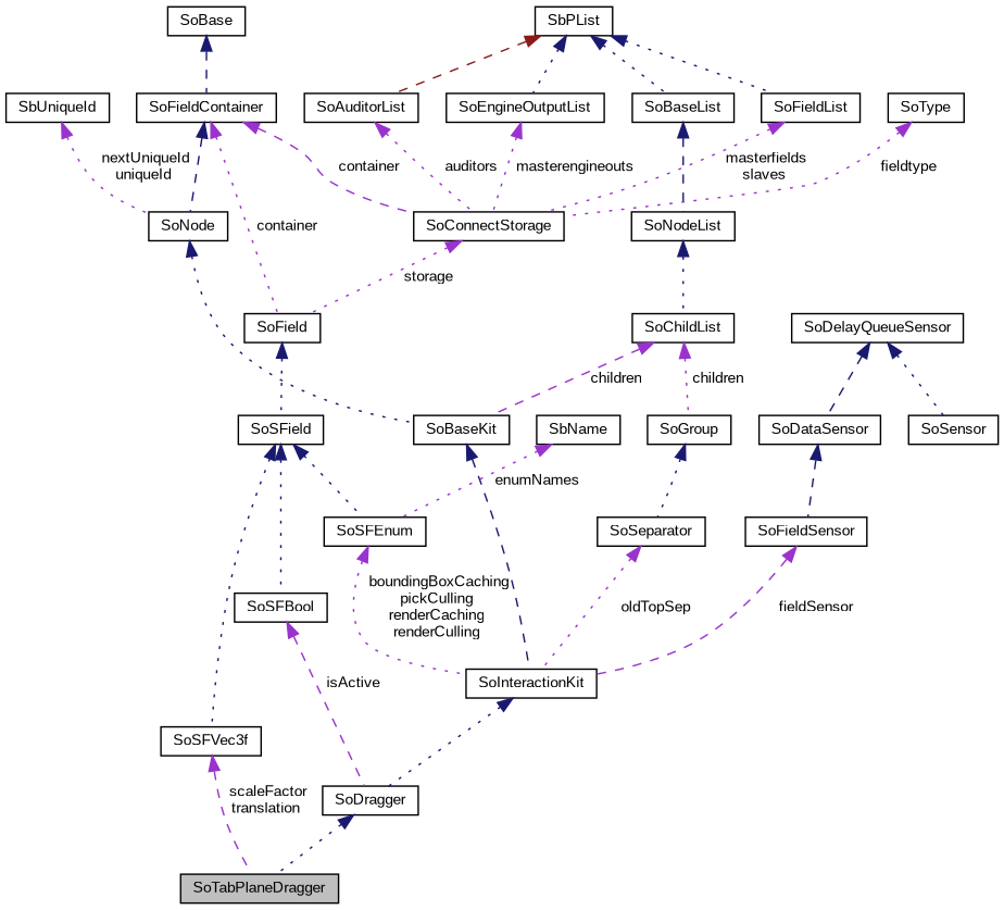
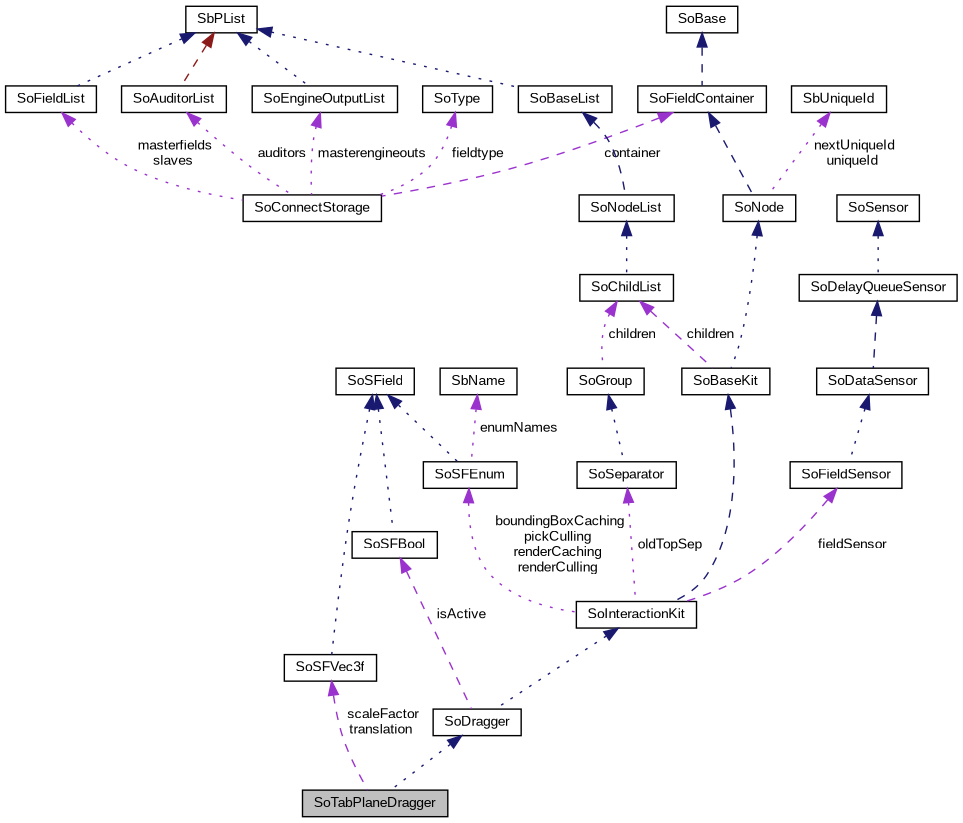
  digraph {
    fontname="Liberation Sans"
    node [color=black fillcolor=white fontname="Liberation Sans" fontsize=10 shape=record style=filled]
    edge [color=midnightblue dir=back fontname="Liberation Sans" fontsize=10 labelfontname=Helvetica labelfontsize=10 style=dotted]
    n1 [fillcolor=grey75 fontcolor=black height=0.2 label=SoTabPlaneDragger width=0.4]
    n2 [height=0.2 label=SoDragger width=0.4]
    n3 [height=0.2 label=SoInteractionKit width=0.4]
    n4 [height=0.2 label=SoBaseKit width=0.4]
    n5 [height=0.2 label=SoNode width=0.4]
    n6 [height=0.2 label=SoGroup width=0.4]
    n7 [height=0.2 label=SoSeparator width=0.4]
    n8 [height=0.2 label=SoFieldContainer width=0.4]
-   n9 [height=0.2 label=SoField width=0.4]
    n10 [height=0.2 label=SoConnectStorage width=0.4]
    n11 [height=0.2 label=SoSField width=0.4]
    n12 [height=0.2 label=SoBase width=0.4]
    n13 [height=0.2 label=SbUniqueId width=0.4]
    n14 [height=0.2 label=SoChildList width=0.4]
    n15 [height=0.2 label=SoNodeList width=0.4]
    n16 [height=0.2 label=SoBaseList width=0.4]
    n17 [height=0.2 label=SbPList width=0.4]
    n18 [height=0.2 label=SoFieldList width=0.4]
    n19 [height=0.2 label=SoAuditorList width=0.4]
    n20 [height=0.2 label=SoEngineOutputList width=0.4]
    n21 [height=0.2 label=SoSFEnum width=0.4]
    n22 [height=0.2 label=SoSFBool width=0.4]
    n23 [height=0.2 label=SoSFVec3f width=0.4]
    n24 [height=0.2 label=SoType width=0.4]
    n25 [height=0.2 label=SbName width=0.4]
    n26 [height=0.2 label=SoFieldSensor width=0.4]
    n27 [height=0.2 label=SoDataSensor width=0.4]
    n28 [height=0.2 label=SoDelayQueueSensor width=0.4]
    n29 [height=0.2 label=SoSensor width=0.4]
    n2 -> n1
    n3 -> n2
    n4 -> n3 [style=dashed]
    n5 -> n4
    n6 -> n7
    n7 -> n3 [color=darkorchid3 label=" oldTopSep"]
    n8 -> n5 [style=dashed]
-   n8 -> n9 [color=darkorchid3 label=" container"]
    n8 -> n10 [color=darkorchid3 label=" container" style=dashed]
-   n9 -> n11
-   n10 -> n9 [color=darkorchid3 label=" storage"]
    n11 -> n21
    n11 -> n22
    n11 -> n23
    n12 -> n8 [style=dashed]
    n13 -> n5 [color=darkorchid3 label=" nextUniqueId\nuniqueId"]
    n14 -> n4 [color=darkorchid3 label=" children" style=dashed]
    n14 -> n6 [color=darkorchid3 label=" children"]
    n15 -> n14
    n16 -> n15 [style=dashed]
    n17 -> n16
    n17 -> n18
    n17 -> n19 [color=firebrick4 style=dashed]
    n17 -> n20
    n18 -> n10 [color=darkorchid3 label=" masterfields\nslaves"]
    n19 -> n10 [color=darkorchid3 label=" auditors"]
    n20 -> n10 [color=darkorchid3 label=" masterengineouts"]
    n21 -> n3 [color=darkorchid3 label=" boundingBoxCaching\npickCulling\nrenderCaching\nrenderCulling"]
    n22 -> n2 [color=darkorchid3 label=" isActive" style=dashed]
    n23 -> n1 [color=darkorchid3 label=" scaleFactor\ntranslation" style=dashed]
    n24 -> n10 [color=darkorchid3 label=" fieldtype"]
    n25 -> n21 [color=darkorchid3 label=" enumNames"]
    n26 -> n3 [color=darkorchid3 label=" fieldSensor" style=dashed]
-   n27 -> n26 [style=dashed]
+   n27 -> n26
    n28 -> n27 [style=dashed]
-   n28 -> n29
+   n29 -> n28
  }
